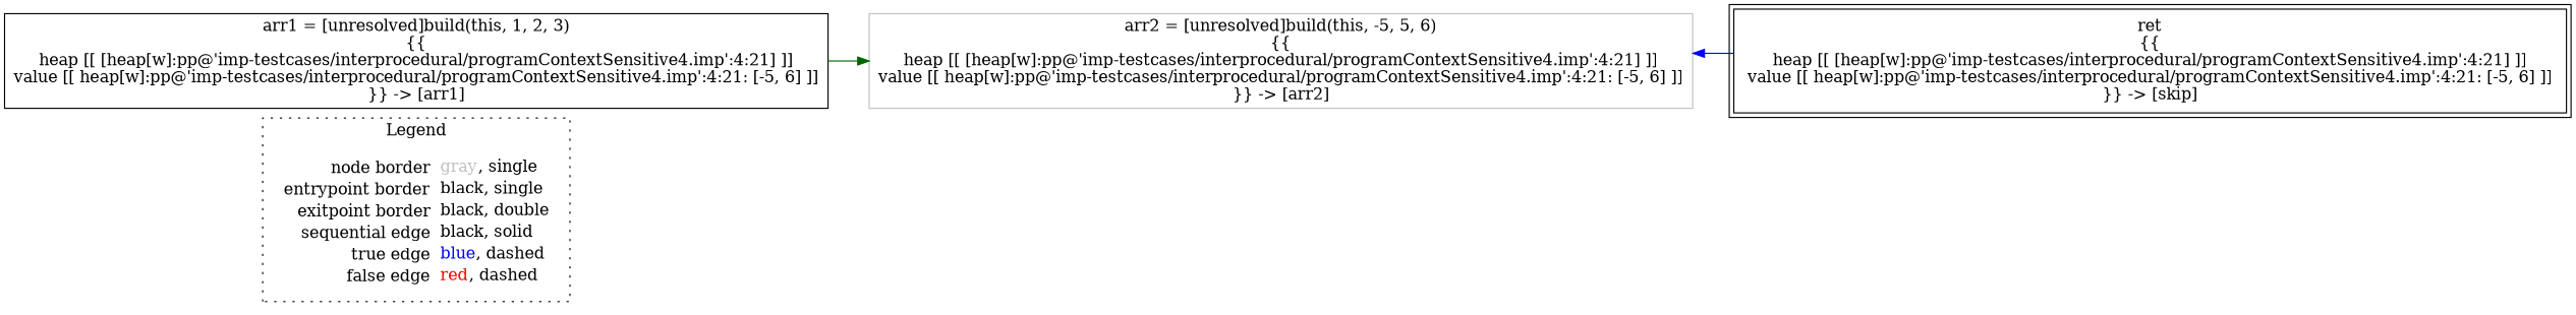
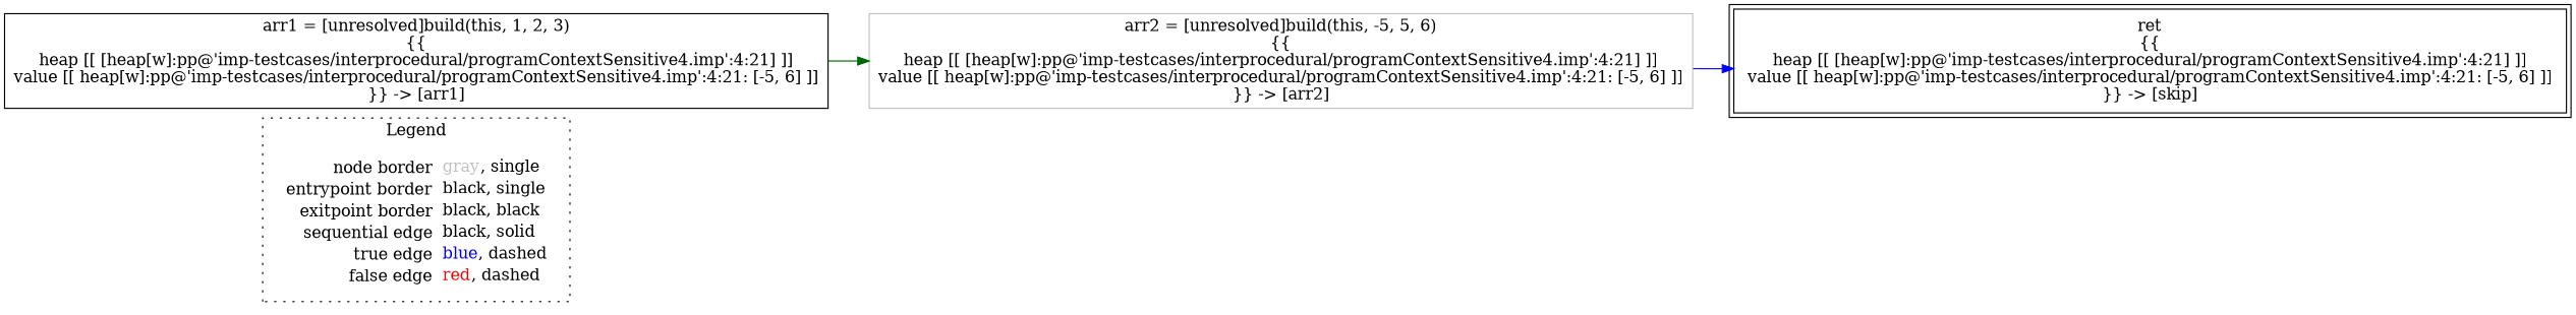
  digraph {
    rankdir=LR
    node [shape=rect color=black]
-   n1 [label=<<table border="0" cellpadding="2" cellspacing="0" cellborder="0"><tr><td align="right">node border&nbsp;</td><td align="left"><font color="gray">gray</font>, single</td></tr><tr><td align="right">entrypoint border&nbsp;</td><td align="left"><font color="black">black</font>, single</td></tr><tr><td align="right">exitpoint border&nbsp;</td><td align="left"><font color="black">black</font>, double</td></tr><tr><td align="right">sequential edge&nbsp;</td><td align="left"><font color="black">black</font>, solid</td></tr><tr><td align="right">true edge&nbsp;</td><td align="left"><font color="blue">blue</font>, dashed</td></tr><tr><td align="right">false edge&nbsp;</td><td align="left"><font color="red">red</font>, dashed</td></tr></table>> shape=plaintext color=""]
+   n1 [label=<<table border="0" cellpadding="2" cellspacing="0" cellborder="0"><tr><td align="right">node border&nbsp;</td><td align="left"><font color="gray">gray</font>, single</td></tr><tr><td align="right">entrypoint border&nbsp;</td><td align="left"><font color="black">black</font>, single</td></tr><tr><td align="right">exitpoint border&nbsp;</td><td align="left"><font color="black">black</font>, black</td></tr><tr><td align="right">sequential edge&nbsp;</td><td align="left"><font color="black">black</font>, solid</td></tr><tr><td align="right">true edge&nbsp;</td><td align="left"><font color="blue">blue</font>, dashed</td></tr><tr><td align="right">false edge&nbsp;</td><td align="left"><font color="red">red</font>, dashed</td></tr></table>> shape=plaintext color=""]
    n2 [label=<arr1 = [unresolved]build(this, 1, 2, 3)<BR/>{{<BR/>heap [[ [heap[w]:pp@'imp-testcases/interprocedural/programContextSensitive4.imp':4:21] ]]<BR/>value [[ heap[w]:pp@'imp-testcases/interprocedural/programContextSensitive4.imp':4:21: [-5, 6] ]]<BR/>}} -&gt; [arr1]>]
    n3 [color=gray label=<arr2 = [unresolved]build(this, -5, 5, 6)<BR/>{{<BR/>heap [[ [heap[w]:pp@'imp-testcases/interprocedural/programContextSensitive4.imp':4:21] ]]<BR/>value [[ heap[w]:pp@'imp-testcases/interprocedural/programContextSensitive4.imp':4:21: [-5, 6] ]]<BR/>}} -&gt; [arr2]>]
    n4 [label=<ret<BR/>{{<BR/>heap [[ [heap[w]:pp@'imp-testcases/interprocedural/programContextSensitive4.imp':4:21] ]]<BR/>value [[ heap[w]:pp@'imp-testcases/interprocedural/programContextSensitive4.imp':4:21: [-5, 6] ]]<BR/>}} -&gt; [skip]> peripheries=2]
    subgraph cluster_1 {
      label=Legend
      style=dotted
      n1
    }
    n2 -> n3 [color=darkgreen]
-   n4 -> n3 [color=blue]
+   n3 -> n4 [color=blue]
  }
